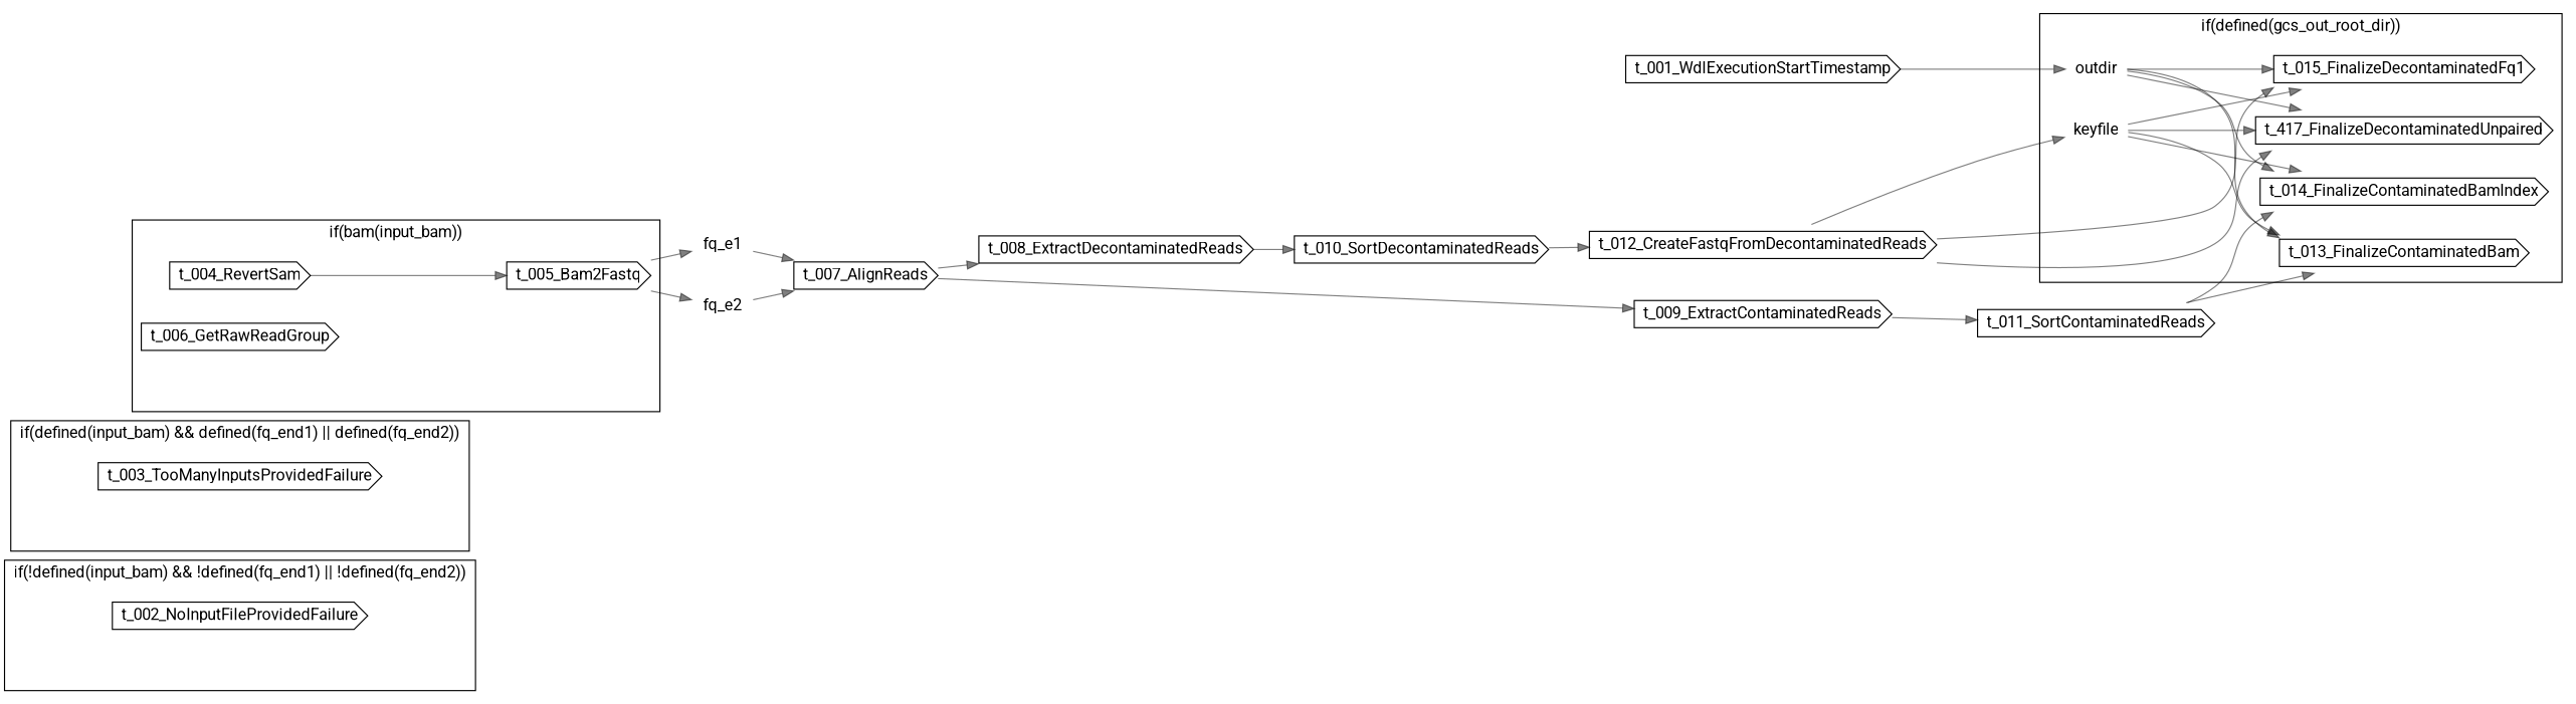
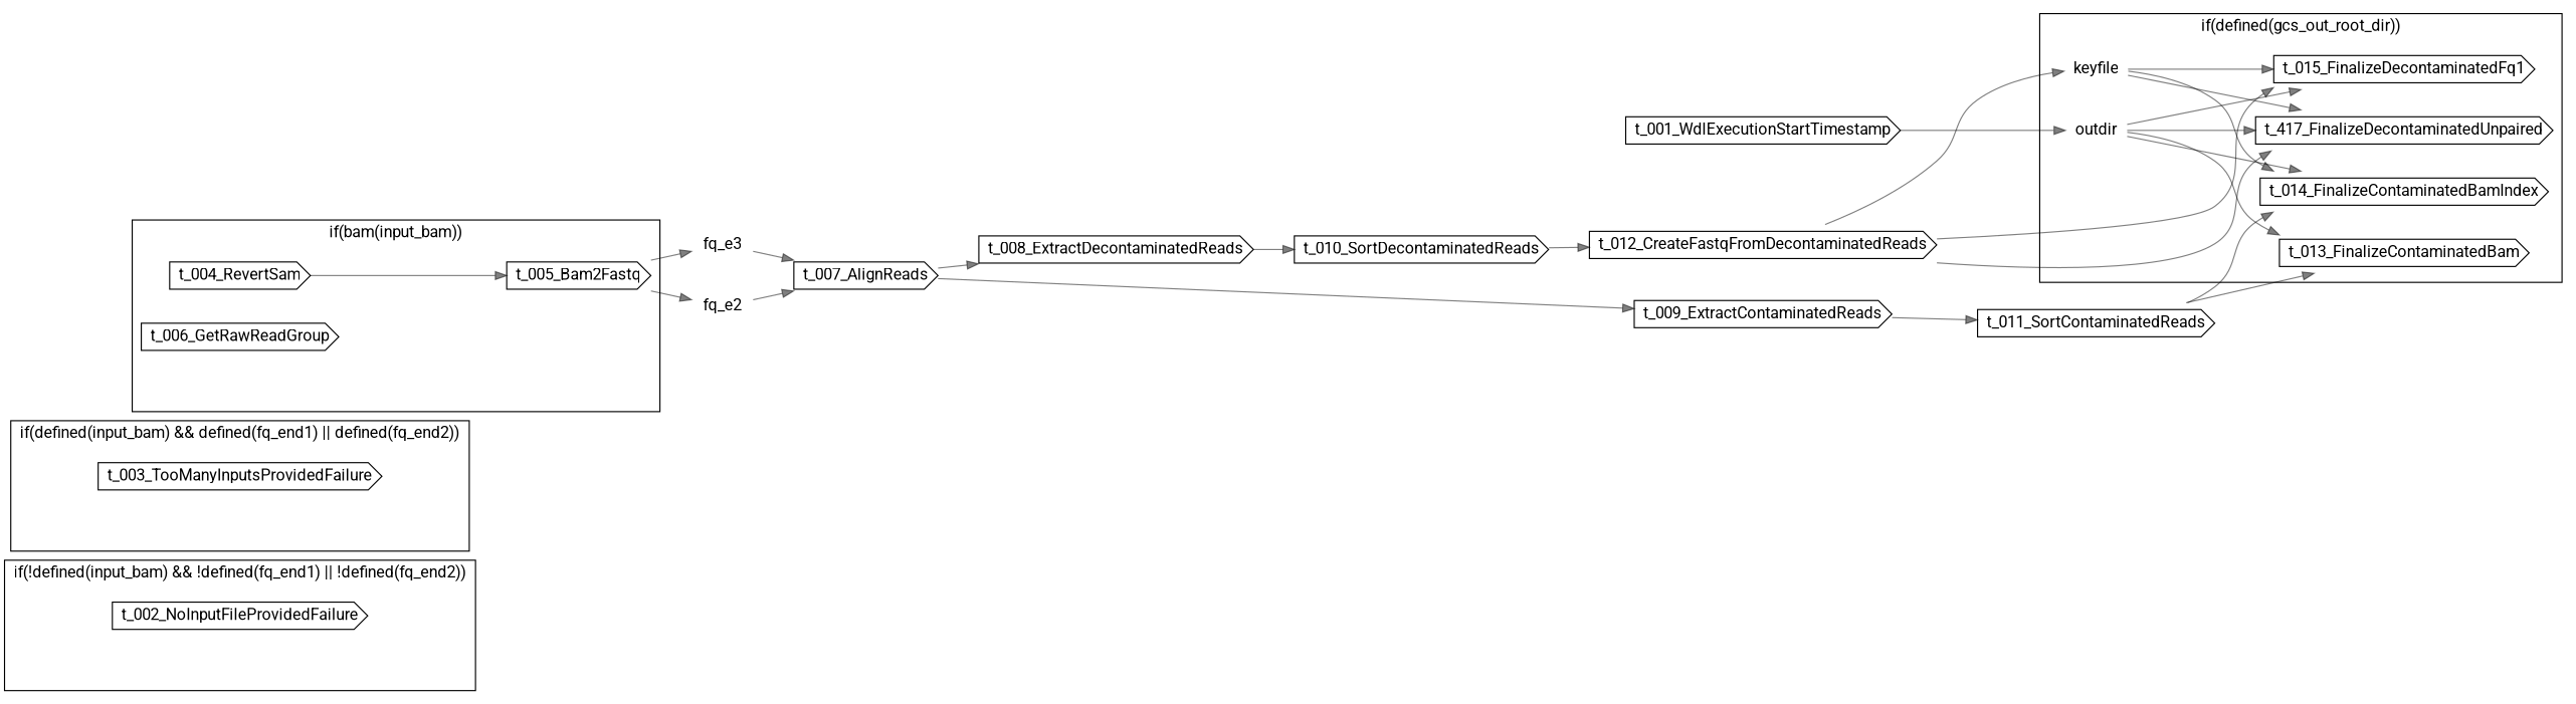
  digraph {
    compound=true
    rankdir=LR
    node [fontname=Roboto shape=cds]
    edge [color="#00000080"]
    n1 [label=t_002_NoInputFileProvidedFailure]
    "if-L58C5" [height=0 margin=0 style=invis width=0 shape=""]
    n3 [label=t_003_TooManyInputsProvidedFailure]
    "if-L63C5" [height=0 margin=0 style=invis width=0 shape=""]
    n5 [label=t_004_RevertSam]
    n6 [label=t_005_Bam2Fastq]
    n7 [label=t_006_GetRawReadGroup]
    "if-L72C5" [height=0 margin=0 style=invis width=0 shape=""]
    n9 [label=keyfile shape=plaintext]
    n10 [label=outdir shape=plaintext]
    n11 [label=t_013_FinalizeContaminatedBam]
    n12 [label=t_014_FinalizeContaminatedBamIndex]
    n13 [label=t_015_FinalizeDecontaminatedFq1]
    n14 [label=t_417_FinalizeDecontaminatedUnpaired]
    "if-L159C5" [height=0 margin=0 style=invis width=0 shape=""]
-   n16 [label=fq_e1 shape=plaintext]
+   n16 [label=fq_e3 shape=plaintext]
    n17 [label=fq_e2 shape=plaintext]
    n18 [label=t_001_WdlExecutionStartTimestamp]
    n19 [label=t_007_AlignReads]
    n20 [label=t_008_ExtractDecontaminatedReads]
    n21 [label=t_009_ExtractContaminatedReads]
    n22 [label=t_010_SortDecontaminatedReads]
    n23 [label=t_011_SortContaminatedReads]
    n24 [label=t_012_CreateFastqFromDecontaminatedReads]
    subgraph cluster_1 {
      fontname=Roboto
      label="if(!defined(input_bam) && !defined(fq_end1) || !defined(fq_end2))"
      rank=same
      n1
      "if-L58C5"
    }
    subgraph cluster_2 {
      fontname=Roboto
      label="if(defined(input_bam) && defined(fq_end1) || defined(fq_end2))"
      rank=same
      n3
      "if-L63C5"
    }
    subgraph cluster_3 {
      fontname=Roboto
      label="if(bam(input_bam))"
      rank=same
      n5
      n6
      n7
      "if-L72C5"
    }
    subgraph cluster_4 {
      fontname=Roboto
      label="if(defined(gcs_out_root_dir))"
      rank=same
      n9
      n10
      n11
      n12
      n13
      n14
      "if-L159C5"
    }
    n5 -> n6
    n6 -> n16
    n6 -> n17
-   n9 -> n11
    n9 -> n12
    n9 -> n13
    n9 -> n14
    n10 -> n11
    n10 -> n12
    n10 -> n13
    n10 -> n14
    n16 -> n19
    n17 -> n19
    n18 -> n10
    n19 -> n20
    n19 -> n21
    n20 -> n22
    n21 -> n23
    n22 -> n24
    n23 -> n11
    n23 -> n12
    n24 -> n9
    n24 -> n13
    n24 -> n14
  }
